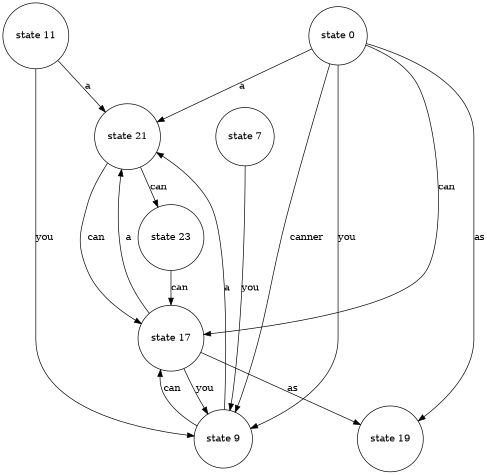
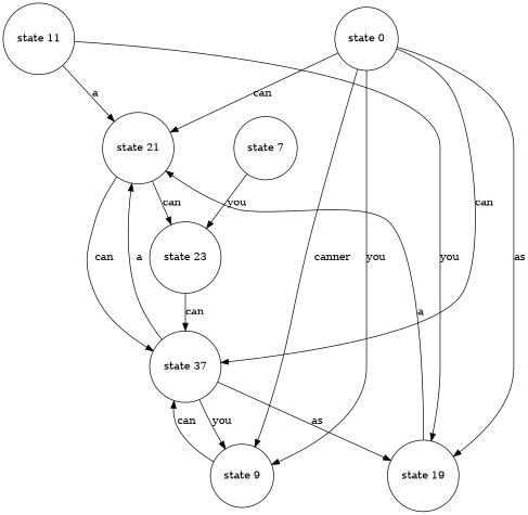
  digraph {
    node [ordering=out shape=circle]
    "state 11"
    "state 21"
    "state 9"
-   "state 17"
+   "state 17" [label="state 37"]
    "state 23"
    "state 19"
    "state 7"
    "state 0"
    "state 11" -> "state 21" [label=a]
-   "state 11" -> "state 9" [label=you]
+   "state 11" -> "state 19" [label=you]
    "state 21" -> "state 17" [label=can]
    "state 21" -> "state 23" [label=can]
    "state 9" -> "state 17" [label=can]
    "state 17" -> "state 21" [label=a]
    "state 17" -> "state 9" [label=you]
    "state 17" -> "state 19" [label=as]
    "state 23" -> "state 17" [label=can]
-   "state 9" -> "state 21" [label=a]
-   "state 7" -> "state 9" [label=you]
-   "state 0" -> "state 21" [label=a]
+   "state 19" -> "state 21" [label=a]
+   "state 7" -> "state 23" [label=you]
+   "state 0" -> "state 21" [label=can]
    "state 0" -> "state 9" [label=canner]
    "state 0" -> "state 9" [label=you]
    "state 0" -> "state 17" [label=can]
    "state 0" -> "state 19" [label=as]
  }
